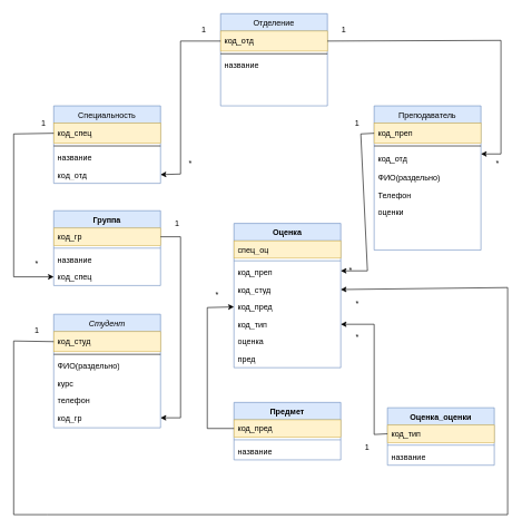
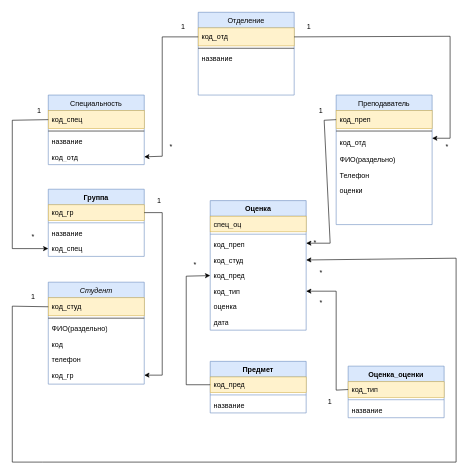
  <mxCell id="0" />
  <mxCell id="1" parent="0" />
  <mxCell id="2" value="Студент" style="swimlane;fontStyle=2;align=center;verticalAlign=top;childLayout=stackLayout;horizontal=1;startSize=26;horizontalStack=0;resizeParent=1;resizeLast=0;collapsible=1;marginBottom=0;rounded=0;shadow=0;strokeWidth=1;fillColor=#dae8fc;strokeColor=#6c8ebf;" parent="1" vertex="1"><mxGeometry x="80" y="470" width="160" height="170" as="geometry"><mxRectangle x="230" y="140" width="160" height="26" as="alternateBounds" /></mxGeometry></mxCell>
  <mxCell id="3" value="код_студ" style="text;strokeColor=#d6b656;fillColor=#fff2cc;align=left;verticalAlign=middle;spacingLeft=4;spacingRight=4;overflow=hidden;points=[[0,0.5],[1,0.5]];portConstraint=eastwest;rotatable=0;whiteSpace=wrap;html=1;" parent="2" vertex="1"><mxGeometry y="26" width="160" height="30" as="geometry" /></mxCell>
  <mxCell id="4" value="" style="line;html=1;strokeWidth=1;align=left;verticalAlign=middle;spacingTop=-1;spacingLeft=3;spacingRight=3;rotatable=0;labelPosition=right;points=[];portConstraint=eastwest;" parent="2" vertex="1"><mxGeometry y="56" width="160" height="8" as="geometry" /></mxCell>
  <mxCell id="5" value="ФИО(раздельно)" style="text;strokeColor=none;fillColor=none;align=left;verticalAlign=top;spacingLeft=4;spacingRight=4;overflow=hidden;rotatable=0;points=[[0,0.5],[1,0.5]];portConstraint=eastwest;whiteSpace=wrap;html=1;" parent="2" vertex="1"><mxGeometry y="64" width="160" height="26" as="geometry" /></mxCell>
- <mxCell id="6" value="курс" style="text;strokeColor=none;fillColor=none;align=left;verticalAlign=top;spacingLeft=4;spacingRight=4;overflow=hidden;rotatable=0;points=[[0,0.5],[1,0.5]];portConstraint=eastwest;whiteSpace=wrap;html=1;" parent="2" vertex="1"><mxGeometry y="90" width="160" height="26" as="geometry" /></mxCell>
+ <mxCell id="6" value="код" style="text;strokeColor=none;fillColor=none;align=left;verticalAlign=top;spacingLeft=4;spacingRight=4;overflow=hidden;rotatable=0;points=[[0,0.5],[1,0.5]];portConstraint=eastwest;whiteSpace=wrap;html=1;" parent="2" vertex="1"><mxGeometry y="90" width="160" height="26" as="geometry" /></mxCell>
  <mxCell id="7" value="телефон" style="text;strokeColor=none;fillColor=none;align=left;verticalAlign=top;spacingLeft=4;spacingRight=4;overflow=hidden;rotatable=0;points=[[0,0.5],[1,0.5]];portConstraint=eastwest;whiteSpace=wrap;html=1;" vertex="1" parent="2"><mxGeometry y="116" width="160" height="26" as="geometry" /></mxCell>
  <mxCell id="8" value="код_гр" style="text;strokeColor=none;fillColor=none;align=left;verticalAlign=top;spacingLeft=4;spacingRight=4;overflow=hidden;rotatable=0;points=[[0,0.5],[1,0.5]];portConstraint=eastwest;whiteSpace=wrap;html=1;" vertex="1" parent="2"><mxGeometry y="142" width="160" height="26" as="geometry" /></mxCell>
  <mxCell id="9" value="Отделение" style="swimlane;fontStyle=0;align=center;verticalAlign=top;childLayout=stackLayout;horizontal=1;startSize=26;horizontalStack=0;resizeParent=1;resizeLast=0;collapsible=1;marginBottom=0;rounded=0;shadow=0;strokeWidth=1;fillColor=#dae8fc;strokeColor=#6c8ebf;" parent="1" vertex="1"><mxGeometry x="330" y="20" width="160" height="138" as="geometry"><mxRectangle x="130" y="380" width="160" height="26" as="alternateBounds" /></mxGeometry></mxCell>
  <mxCell id="10" value="код_отд" style="text;strokeColor=#d6b656;fillColor=#fff2cc;align=left;verticalAlign=middle;spacingLeft=4;spacingRight=4;overflow=hidden;points=[[0,0.5],[1,0.5]];portConstraint=eastwest;rotatable=0;whiteSpace=wrap;html=1;" parent="9" vertex="1"><mxGeometry y="26" width="160" height="30" as="geometry" /></mxCell>
  <mxCell id="11" value="" style="line;html=1;strokeWidth=1;align=left;verticalAlign=middle;spacingTop=-1;spacingLeft=3;spacingRight=3;rotatable=0;labelPosition=right;points=[];portConstraint=eastwest;" parent="9" vertex="1"><mxGeometry y="56" width="160" height="8" as="geometry" /></mxCell>
  <mxCell id="12" value="название" style="text;strokeColor=none;fillColor=none;align=left;verticalAlign=top;spacingLeft=4;spacingRight=4;overflow=hidden;rotatable=0;points=[[0,0.5],[1,0.5]];portConstraint=eastwest;whiteSpace=wrap;html=1;" parent="9" vertex="1"><mxGeometry y="64" width="160" height="26" as="geometry" /></mxCell>
  <mxCell id="13" value="Специальность" style="swimlane;fontStyle=0;align=center;verticalAlign=top;childLayout=stackLayout;horizontal=1;startSize=26;horizontalStack=0;resizeParent=1;resizeLast=0;collapsible=1;marginBottom=0;rounded=0;shadow=0;strokeWidth=1;fillColor=#dae8fc;strokeColor=#6c8ebf;" parent="1" vertex="1"><mxGeometry x="80" y="158" width="160" height="116" as="geometry"><mxRectangle x="340" y="380" width="170" height="26" as="alternateBounds" /></mxGeometry></mxCell>
  <mxCell id="14" value="код_спец" style="text;strokeColor=#d6b656;fillColor=#fff2cc;align=left;verticalAlign=middle;spacingLeft=4;spacingRight=4;overflow=hidden;points=[[0,0.5],[1,0.5]];portConstraint=eastwest;rotatable=0;whiteSpace=wrap;html=1;" parent="13" vertex="1"><mxGeometry y="26" width="160" height="30" as="geometry" /></mxCell>
  <mxCell id="15" value="" style="line;html=1;strokeWidth=1;align=left;verticalAlign=middle;spacingTop=-1;spacingLeft=3;spacingRight=3;rotatable=0;labelPosition=right;points=[];portConstraint=eastwest;" parent="13" vertex="1"><mxGeometry y="56" width="160" height="8" as="geometry" /></mxCell>
  <mxCell id="16" value="название" style="text;strokeColor=none;fillColor=none;align=left;verticalAlign=top;spacingLeft=4;spacingRight=4;overflow=hidden;rotatable=0;points=[[0,0.5],[1,0.5]];portConstraint=eastwest;whiteSpace=wrap;html=1;" parent="13" vertex="1"><mxGeometry y="64" width="160" height="26" as="geometry" /></mxCell>
  <mxCell id="17" value="код_отд" style="text;strokeColor=none;fillColor=none;align=left;verticalAlign=top;spacingLeft=4;spacingRight=4;overflow=hidden;rotatable=0;points=[[0,0.5],[1,0.5]];portConstraint=eastwest;whiteSpace=wrap;html=1;" vertex="1" parent="13"><mxGeometry y="90" width="160" height="26" as="geometry" /></mxCell>
  <mxCell id="18" value="Преподаватель" style="swimlane;fontStyle=0;align=center;verticalAlign=top;childLayout=stackLayout;horizontal=1;startSize=26;horizontalStack=0;resizeParent=1;resizeLast=0;collapsible=1;marginBottom=0;rounded=0;shadow=0;strokeWidth=1;fillColor=#dae8fc;strokeColor=#6c8ebf;" parent="1" vertex="1"><mxGeometry x="560" y="158" width="160" height="216" as="geometry"><mxRectangle x="550" y="140" width="160" height="26" as="alternateBounds" /></mxGeometry></mxCell>
  <mxCell id="19" value="код_преп" style="text;strokeColor=#d6b656;fillColor=#fff2cc;align=left;verticalAlign=middle;spacingLeft=4;spacingRight=4;overflow=hidden;points=[[0,0.5],[1,0.5]];portConstraint=eastwest;rotatable=0;whiteSpace=wrap;html=1;" parent="18" vertex="1"><mxGeometry y="26" width="160" height="30" as="geometry" /></mxCell>
  <mxCell id="20" value="" style="line;html=1;strokeWidth=1;align=left;verticalAlign=middle;spacingTop=-1;spacingLeft=3;spacingRight=3;rotatable=0;labelPosition=right;points=[];portConstraint=eastwest;" parent="18" vertex="1"><mxGeometry y="56" width="160" height="8" as="geometry" /></mxCell>
  <mxCell id="21" value="код_отд" style="text;strokeColor=none;fillColor=none;align=left;verticalAlign=middle;spacingLeft=4;spacingRight=4;overflow=hidden;points=[[0,0.5],[1,0.5]];portConstraint=eastwest;rotatable=0;whiteSpace=wrap;html=1;" parent="18" vertex="1"><mxGeometry y="64" width="160" height="30" as="geometry" /></mxCell>
  <mxCell id="22" value="ФИО(раздельно)" style="text;strokeColor=none;fillColor=none;align=left;verticalAlign=top;spacingLeft=4;spacingRight=4;overflow=hidden;rotatable=0;points=[[0,0.5],[1,0.5]];portConstraint=eastwest;whiteSpace=wrap;html=1;" parent="18" vertex="1"><mxGeometry y="94" width="160" height="26" as="geometry" /></mxCell>
  <mxCell id="23" value="Телефон" style="text;strokeColor=none;fillColor=none;align=left;verticalAlign=top;spacingLeft=4;spacingRight=4;overflow=hidden;rotatable=0;points=[[0,0.5],[1,0.5]];portConstraint=eastwest;whiteSpace=wrap;html=1;" parent="18" vertex="1"><mxGeometry y="120" width="160" height="26" as="geometry" /></mxCell>
  <mxCell id="24" value="оценки" style="text;strokeColor=none;fillColor=none;align=left;verticalAlign=top;spacingLeft=4;spacingRight=4;overflow=hidden;rotatable=0;points=[[0,0.5],[1,0.5]];portConstraint=eastwest;whiteSpace=wrap;html=1;" parent="18" vertex="1"><mxGeometry y="146" width="160" height="26" as="geometry" /></mxCell>
  <mxCell id="25" value="Предмет" style="swimlane;fontStyle=1;align=center;verticalAlign=top;childLayout=stackLayout;horizontal=1;startSize=26;horizontalStack=0;resizeParent=1;resizeParentMax=0;resizeLast=0;collapsible=1;marginBottom=0;whiteSpace=wrap;html=1;fillColor=#dae8fc;strokeColor=#6c8ebf;" parent="1" vertex="1"><mxGeometry x="350" y="602" width="160" height="86" as="geometry" /></mxCell>
  <mxCell id="26" value="код_пред" style="text;strokeColor=#d6b656;fillColor=#fff2cc;align=left;verticalAlign=top;spacingLeft=4;spacingRight=4;overflow=hidden;rotatable=0;points=[[0,0.5],[1,0.5]];portConstraint=eastwest;whiteSpace=wrap;html=1;" parent="25" vertex="1"><mxGeometry y="26" width="160" height="26" as="geometry" /></mxCell>
  <mxCell id="27" value="" style="line;strokeWidth=1;fillColor=none;align=left;verticalAlign=middle;spacingTop=-1;spacingLeft=3;spacingRight=3;rotatable=0;labelPosition=right;points=[];portConstraint=eastwest;strokeColor=inherit;" parent="25" vertex="1"><mxGeometry y="52" width="160" height="8" as="geometry" /></mxCell>
  <mxCell id="28" value="название" style="text;strokeColor=none;fillColor=none;align=left;verticalAlign=top;spacingLeft=4;spacingRight=4;overflow=hidden;rotatable=0;points=[[0,0.5],[1,0.5]];portConstraint=eastwest;whiteSpace=wrap;html=1;" parent="25" vertex="1"><mxGeometry y="60" width="160" height="26" as="geometry" /></mxCell>
  <mxCell id="29" value="Оценка" style="swimlane;fontStyle=1;align=center;verticalAlign=top;childLayout=stackLayout;horizontal=1;startSize=26;horizontalStack=0;resizeParent=1;resizeParentMax=0;resizeLast=0;collapsible=1;marginBottom=0;whiteSpace=wrap;html=1;fillColor=#dae8fc;strokeColor=#6c8ebf;" parent="1" vertex="1"><mxGeometry x="350" y="334" width="160" height="216" as="geometry" /></mxCell>
  <mxCell id="30" value="спец_оц" style="text;strokeColor=#d6b656;fillColor=#fff2cc;align=left;verticalAlign=top;spacingLeft=4;spacingRight=4;overflow=hidden;rotatable=0;points=[[0,0.5],[1,0.5]];portConstraint=eastwest;whiteSpace=wrap;html=1;" parent="29" vertex="1"><mxGeometry y="26" width="160" height="26" as="geometry" /></mxCell>
  <mxCell id="31" value="" style="line;strokeWidth=1;fillColor=none;align=left;verticalAlign=middle;spacingTop=-1;spacingLeft=3;spacingRight=3;rotatable=0;labelPosition=right;points=[];portConstraint=eastwest;strokeColor=inherit;" parent="29" vertex="1"><mxGeometry y="52" width="160" height="8" as="geometry" /></mxCell>
  <mxCell id="32" value="код_преп" style="text;strokeColor=none;fillColor=none;align=left;verticalAlign=top;spacingLeft=4;spacingRight=4;overflow=hidden;rotatable=0;points=[[0,0.5],[1,0.5]];portConstraint=eastwest;whiteSpace=wrap;html=1;" parent="29" vertex="1"><mxGeometry y="60" width="160" height="26" as="geometry" /></mxCell>
  <mxCell id="33" value="код_студ" style="text;strokeColor=none;fillColor=none;align=left;verticalAlign=top;spacingLeft=4;spacingRight=4;overflow=hidden;rotatable=0;points=[[0,0.5],[1,0.5]];portConstraint=eastwest;whiteSpace=wrap;html=1;" parent="29" vertex="1"><mxGeometry y="86" width="160" height="26" as="geometry" /></mxCell>
  <mxCell id="34" value="код_пред" style="text;strokeColor=none;fillColor=none;align=left;verticalAlign=top;spacingLeft=4;spacingRight=4;overflow=hidden;rotatable=0;points=[[0,0.5],[1,0.5]];portConstraint=eastwest;whiteSpace=wrap;html=1;" parent="29" vertex="1"><mxGeometry y="112" width="160" height="26" as="geometry" /></mxCell>
  <mxCell id="35" value="код_тип" style="text;strokeColor=none;fillColor=none;align=left;verticalAlign=top;spacingLeft=4;spacingRight=4;overflow=hidden;rotatable=0;points=[[0,0.5],[1,0.5]];portConstraint=eastwest;whiteSpace=wrap;html=1;" parent="29" vertex="1"><mxGeometry y="138" width="160" height="26" as="geometry" /></mxCell>
  <mxCell id="36" value="оценка" style="text;strokeColor=none;fillColor=none;align=left;verticalAlign=top;spacingLeft=4;spacingRight=4;overflow=hidden;rotatable=0;points=[[0,0.5],[1,0.5]];portConstraint=eastwest;whiteSpace=wrap;html=1;" parent="29" vertex="1"><mxGeometry y="164" width="160" height="26" as="geometry" /></mxCell>
- <mxCell id="37" value="пред" style="text;strokeColor=none;fillColor=none;align=left;verticalAlign=top;spacingLeft=4;spacingRight=4;overflow=hidden;rotatable=0;points=[[0,0.5],[1,0.5]];portConstraint=eastwest;whiteSpace=wrap;html=1;" parent="29" vertex="1"><mxGeometry y="190" width="160" height="26" as="geometry" /></mxCell>
+ <mxCell id="37" value="дата" style="text;strokeColor=none;fillColor=none;align=left;verticalAlign=top;spacingLeft=4;spacingRight=4;overflow=hidden;rotatable=0;points=[[0,0.5],[1,0.5]];portConstraint=eastwest;whiteSpace=wrap;html=1;" parent="29" vertex="1"><mxGeometry y="190" width="160" height="26" as="geometry" /></mxCell>
  <mxCell id="38" value="Оценка_оценки" style="swimlane;fontStyle=1;align=center;verticalAlign=top;childLayout=stackLayout;horizontal=1;startSize=26;horizontalStack=0;resizeParent=1;resizeParentMax=0;resizeLast=0;collapsible=1;marginBottom=0;whiteSpace=wrap;html=1;fillColor=#dae8fc;strokeColor=#6c8ebf;" parent="1" vertex="1"><mxGeometry x="580" y="610" width="160" height="86" as="geometry" /></mxCell>
  <mxCell id="39" value="код_тип" style="text;strokeColor=#d6b656;fillColor=#fff2cc;align=left;verticalAlign=top;spacingLeft=4;spacingRight=4;overflow=hidden;rotatable=0;points=[[0,0.5],[1,0.5]];portConstraint=eastwest;whiteSpace=wrap;html=1;" parent="38" vertex="1"><mxGeometry y="26" width="160" height="26" as="geometry" /></mxCell>
  <mxCell id="40" value="" style="line;strokeWidth=1;fillColor=none;align=left;verticalAlign=middle;spacingTop=-1;spacingLeft=3;spacingRight=3;rotatable=0;labelPosition=right;points=[];portConstraint=eastwest;strokeColor=inherit;" parent="38" vertex="1"><mxGeometry y="52" width="160" height="8" as="geometry" /></mxCell>
  <mxCell id="41" value="название" style="text;strokeColor=none;fillColor=none;align=left;verticalAlign=top;spacingLeft=4;spacingRight=4;overflow=hidden;rotatable=0;points=[[0,0.5],[1,0.5]];portConstraint=eastwest;whiteSpace=wrap;html=1;" parent="38" vertex="1"><mxGeometry y="60" width="160" height="26" as="geometry" /></mxCell>
  <mxCell id="42" value="" style="endArrow=classic;html=1;rounded=0;exitX=0;exitY=0.5;exitDx=0;exitDy=0;entryX=0;entryY=0.5;entryDx=0;entryDy=0;" edge="1" parent="1" source="19" target="50"><mxGeometry width="50" height="50" relative="1" as="geometry"><mxPoint x="550" y="460" as="sourcePoint" /><mxPoint x="600" y="410" as="targetPoint" /><Array as="points"><mxPoint x="540" y="200" /><mxPoint x="550" y="405" /></Array></mxGeometry></mxCell>
  <mxCell id="43" value="" style="endArrow=classic;html=1;rounded=0;exitX=1;exitY=0.5;exitDx=0;exitDy=0;" edge="1" parent="1" source="10"><mxGeometry width="50" height="50" relative="1" as="geometry"><mxPoint x="570" y="90" as="sourcePoint" /><mxPoint x="720" y="230" as="targetPoint" /><Array as="points"><mxPoint x="750" y="60" /><mxPoint x="750" y="230" /></Array></mxGeometry></mxCell>
  <mxCell id="44" value="" style="endArrow=classic;html=1;rounded=0;exitX=0;exitY=0.5;exitDx=0;exitDy=0;entryX=0;entryY=0.5;entryDx=0;entryDy=0;" edge="1" parent="1" source="26" target="34"><mxGeometry width="50" height="50" relative="1" as="geometry"><mxPoint x="230" y="570" as="sourcePoint" /><mxPoint x="280" y="520" as="targetPoint" /><Array as="points"><mxPoint x="310" y="641" /><mxPoint x="310" y="460" /></Array></mxGeometry></mxCell>
  <mxCell id="45" value="" style="endArrow=classic;html=1;rounded=0;exitX=0;exitY=0.5;exitDx=0;exitDy=0;entryX=1;entryY=0.5;entryDx=0;entryDy=0;" edge="1" parent="1" source="39" target="35"><mxGeometry width="50" height="50" relative="1" as="geometry"><mxPoint x="470" y="650" as="sourcePoint" /><mxPoint x="520" y="600" as="targetPoint" /><Array as="points"><mxPoint x="560" y="650" /><mxPoint x="560" y="485" /></Array></mxGeometry></mxCell>
  <mxCell id="46" value="1" style="text;html=1;align=center;verticalAlign=middle;whiteSpace=wrap;rounded=0;" vertex="1" parent="1"><mxGeometry x="520" y="654" width="60" height="30" as="geometry" /></mxCell>
  <mxCell id="47" value="1" style="text;html=1;align=center;verticalAlign=middle;whiteSpace=wrap;rounded=0;" vertex="1" parent="1"><mxGeometry x="500" y="30" width="30" height="30" as="geometry" /></mxCell>
  <mxCell id="48" value="1" style="text;html=1;align=center;verticalAlign=middle;whiteSpace=wrap;rounded=0;" vertex="1" parent="1"><mxGeometry x="520" y="170" width="30" height="30" as="geometry" /></mxCell>
  <mxCell id="49" value="*" style="text;html=1;align=center;verticalAlign=middle;whiteSpace=wrap;rounded=0;" vertex="1" parent="1"><mxGeometry x="520" y="490" width="30" height="30" as="geometry" /></mxCell>
  <mxCell id="50" value="*" style="text;html=1;align=center;verticalAlign=middle;whiteSpace=wrap;rounded=0;" vertex="1" parent="1"><mxGeometry x="510" y="390" width="30" height="30" as="geometry" /></mxCell>
  <mxCell id="51" value="*" style="text;html=1;align=center;verticalAlign=middle;whiteSpace=wrap;rounded=0;" vertex="1" parent="1"><mxGeometry x="310" y="427" width="30" height="30" as="geometry" /></mxCell>
  <mxCell id="52" value="*" style="text;html=1;align=center;verticalAlign=middle;whiteSpace=wrap;rounded=0;" vertex="1" parent="1"><mxGeometry x="730" y="230" width="30" height="30" as="geometry" /></mxCell>
  <mxCell id="53" value="Группа" style="swimlane;fontStyle=1;align=center;verticalAlign=top;childLayout=stackLayout;horizontal=1;startSize=26;horizontalStack=0;resizeParent=1;resizeParentMax=0;resizeLast=0;collapsible=1;marginBottom=0;whiteSpace=wrap;html=1;fillColor=#dae8fc;strokeColor=#6c8ebf;" vertex="1" parent="1"><mxGeometry x="80" y="315" width="160" height="112" as="geometry" /></mxCell>
  <mxCell id="54" value="код_гр" style="text;strokeColor=#d6b656;fillColor=#fff2cc;align=left;verticalAlign=top;spacingLeft=4;spacingRight=4;overflow=hidden;rotatable=0;points=[[0,0.5],[1,0.5]];portConstraint=eastwest;whiteSpace=wrap;html=1;" vertex="1" parent="53"><mxGeometry y="26" width="160" height="26" as="geometry" /></mxCell>
  <mxCell id="55" value="" style="line;strokeWidth=1;fillColor=none;align=left;verticalAlign=middle;spacingTop=-1;spacingLeft=3;spacingRight=3;rotatable=0;labelPosition=right;points=[];portConstraint=eastwest;strokeColor=inherit;" vertex="1" parent="53"><mxGeometry y="52" width="160" height="8" as="geometry" /></mxCell>
  <mxCell id="56" value="название" style="text;strokeColor=none;fillColor=none;align=left;verticalAlign=top;spacingLeft=4;spacingRight=4;overflow=hidden;rotatable=0;points=[[0,0.5],[1,0.5]];portConstraint=eastwest;whiteSpace=wrap;html=1;" vertex="1" parent="53"><mxGeometry y="60" width="160" height="26" as="geometry" /></mxCell>
  <mxCell id="57" value="код_спец" style="text;strokeColor=none;fillColor=none;align=left;verticalAlign=top;spacingLeft=4;spacingRight=4;overflow=hidden;rotatable=0;points=[[0,0.5],[1,0.5]];portConstraint=eastwest;whiteSpace=wrap;html=1;" vertex="1" parent="53"><mxGeometry y="86" width="160" height="26" as="geometry" /></mxCell>
  <mxCell id="58" value="" style="endArrow=classic;html=1;rounded=0;exitX=0;exitY=0.5;exitDx=0;exitDy=0;entryX=1;entryY=0.5;entryDx=0;entryDy=0;" edge="1" parent="1" source="10" target="17"><mxGeometry width="50" height="50" relative="1" as="geometry"><mxPoint x="100" y="90" as="sourcePoint" /><mxPoint x="150" y="40" as="targetPoint" /><Array as="points"><mxPoint x="270" y="61" /><mxPoint x="270" y="260" /></Array></mxGeometry></mxCell>
  <mxCell id="59" value="1" style="text;html=1;align=center;verticalAlign=middle;whiteSpace=wrap;rounded=0;" vertex="1" parent="1"><mxGeometry x="290" y="30" width="30" height="30" as="geometry" /></mxCell>
  <mxCell id="60" value="*" style="text;html=1;align=center;verticalAlign=middle;whiteSpace=wrap;rounded=0;" vertex="1" parent="1"><mxGeometry x="270" y="230" width="30" height="30" as="geometry" /></mxCell>
  <mxCell id="61" value="" style="endArrow=classic;html=1;rounded=0;exitX=0;exitY=0.5;exitDx=0;exitDy=0;entryX=0;entryY=0.5;entryDx=0;entryDy=0;" edge="1" parent="1" source="14" target="57"><mxGeometry width="50" height="50" relative="1" as="geometry"><mxPoint x="20" y="250" as="sourcePoint" /><mxPoint x="70" y="200" as="targetPoint" /><Array as="points"><mxPoint x="20" y="200" /><mxPoint x="20" y="414" /></Array></mxGeometry></mxCell>
  <mxCell id="62" value="" style="endArrow=classic;html=1;rounded=0;exitX=1;exitY=0.5;exitDx=0;exitDy=0;entryX=1;entryY=0.5;entryDx=0;entryDy=0;" edge="1" parent="1" source="54" target="8"><mxGeometry width="50" height="50" relative="1" as="geometry"><mxPoint x="280" y="340" as="sourcePoint" /><mxPoint x="330" y="290" as="targetPoint" /><Array as="points"><mxPoint x="270" y="354" /><mxPoint x="270" y="625" /></Array></mxGeometry></mxCell>
  <mxCell id="63" value="" style="endArrow=classic;html=1;rounded=0;exitX=0;exitY=0.5;exitDx=0;exitDy=0;entryX=1;entryY=0.5;entryDx=0;entryDy=0;" edge="1" parent="1" source="3" target="33"><mxGeometry width="50" height="50" relative="1" as="geometry"><mxPoint x="20" y="420" as="sourcePoint" /><mxPoint x="10" y="520" as="targetPoint" /><Array as="points"><mxPoint x="20" y="510" /><mxPoint x="20" y="770" /><mxPoint x="70" y="770" /><mxPoint x="760" y="770" /><mxPoint x="760" y="430" /></Array></mxGeometry></mxCell>
  <mxCell id="64" value="1" style="text;html=1;align=center;verticalAlign=middle;whiteSpace=wrap;rounded=0;" vertex="1" parent="1"><mxGeometry x="50" y="170" width="30" height="30" as="geometry" /></mxCell>
  <mxCell id="65" value="1" style="text;html=1;align=center;verticalAlign=middle;whiteSpace=wrap;rounded=0;" vertex="1" parent="1"><mxGeometry x="40" y="480" width="30" height="30" as="geometry" /></mxCell>
  <mxCell id="66" value="1" style="text;html=1;align=center;verticalAlign=middle;whiteSpace=wrap;rounded=0;" vertex="1" parent="1"><mxGeometry x="250" y="320" width="30" height="30" as="geometry" /></mxCell>
  <mxCell id="67" value="*" style="text;html=1;align=center;verticalAlign=middle;whiteSpace=wrap;rounded=0;" vertex="1" parent="1"><mxGeometry x="40" y="380" width="30" height="30" as="geometry" /></mxCell>
  <mxCell id="68" value="*" style="text;html=1;align=center;verticalAlign=middle;whiteSpace=wrap;rounded=0;" vertex="1" parent="1"><mxGeometry x="520" y="440" width="30" height="30" as="geometry" /></mxCell>
